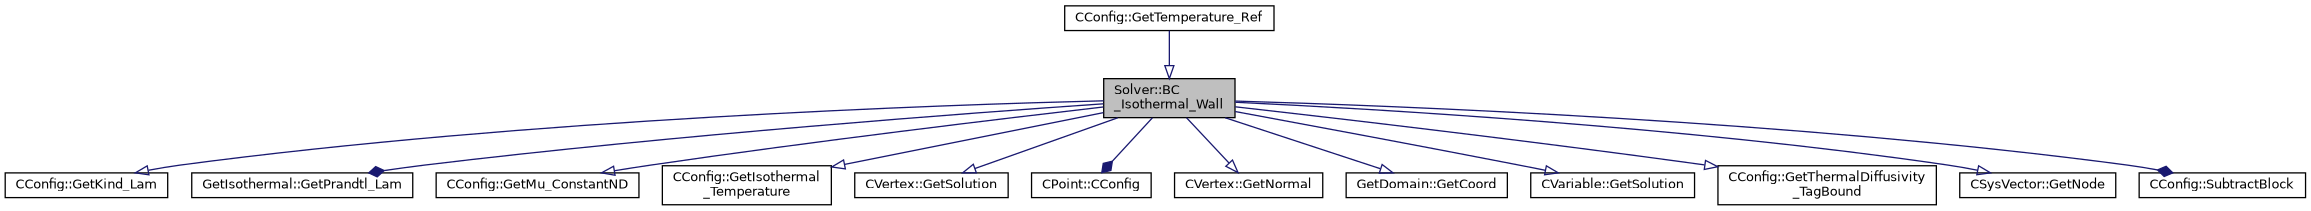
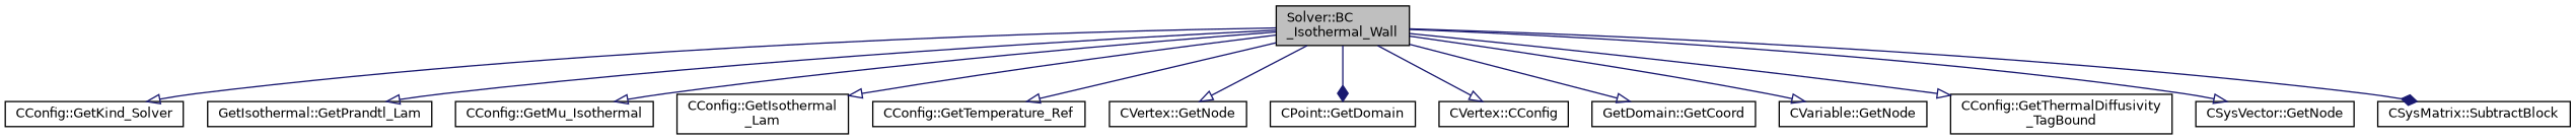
  digraph {
    rankdir=TB
    node [color=black fillcolor=white fontname=Helvetica fontsize=10 shape=record style=filled]
    edge [arrowhead=onormal color=midnightblue fontname=Helvetica fontsize=10 labelfontname=Helvetica labelfontsize=10 style=solid]
    n1 [fillcolor=grey75 fontcolor=black height=0.2 label="Solver::BC\l_Isothermal_Wall" width=0.4]
-   n2 [height=0.2 label="CConfig::GetKind_Lam" width=0.4]
+   n2 [height=0.2 label="CConfig::GetKind_Solver" width=0.4]
    n3 [height=0.2 label="GetIsothermal::GetPrandtl_Lam" width=0.4]
-   n4 [height=0.2 label="CConfig::GetMu_ConstantND" width=0.4]
-   n5 [height=0.2 label="CConfig::GetIsothermal\l_Temperature" width=0.4]
+   n4 [height=0.2 label="CConfig::GetMu_Isothermal" width=0.4]
+   n5 [height=0.2 label="CConfig::GetIsothermal\l_Lam" width=0.4]
    n6 [height=0.2 label="CConfig::GetTemperature_Ref" width=0.4]
-   n7 [height=0.2 label="CVertex::GetSolution" width=0.4]
-   n8 [height=0.2 label="CPoint::CConfig" width=0.4]
-   n9 [height=0.2 label="CVertex::GetNormal" width=0.4]
+   n7 [height=0.2 label="CVertex::GetNode" width=0.4]
+   n8 [height=0.2 label="CPoint::GetDomain" width=0.4]
+   n9 [height=0.2 label="CVertex::CConfig" width=0.4]
    n10 [height=0.2 label="GetDomain::GetCoord" width=0.4]
-   n11 [height=0.2 label="CVariable::GetSolution" width=0.4]
+   n11 [height=0.2 label="CVariable::GetNode" width=0.4]
    n12 [height=0.2 label="CConfig::GetThermalDiffusivity\l_TagBound" width=0.4]
    n13 [height=0.2 label="CSysVector::GetNode" width=0.4]
-   n14 [height=0.2 label="CConfig::SubtractBlock" width=0.4]
+   n14 [height=0.2 label="CSysMatrix::SubtractBlock" width=0.4]
    n1 -> n2
-   n1 -> n3 [arrowhead=diamond]
+   n1 -> n3
    n1 -> n4
    n1 -> n5
-   n6 -> n1
+   n1 -> n6
    n1 -> n7
    n1 -> n8 [arrowhead=diamond]
    n1 -> n9
    n1 -> n10
    n1 -> n11
    n1 -> n12
    n1 -> n13
    n1 -> n14 [arrowhead=diamond]
  }
